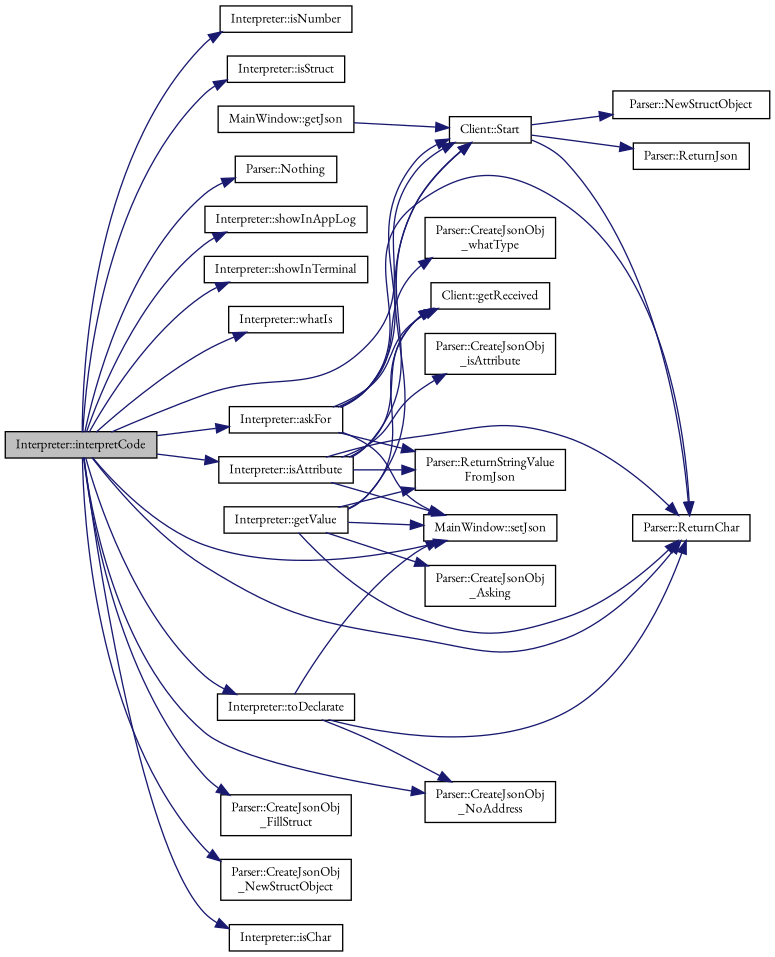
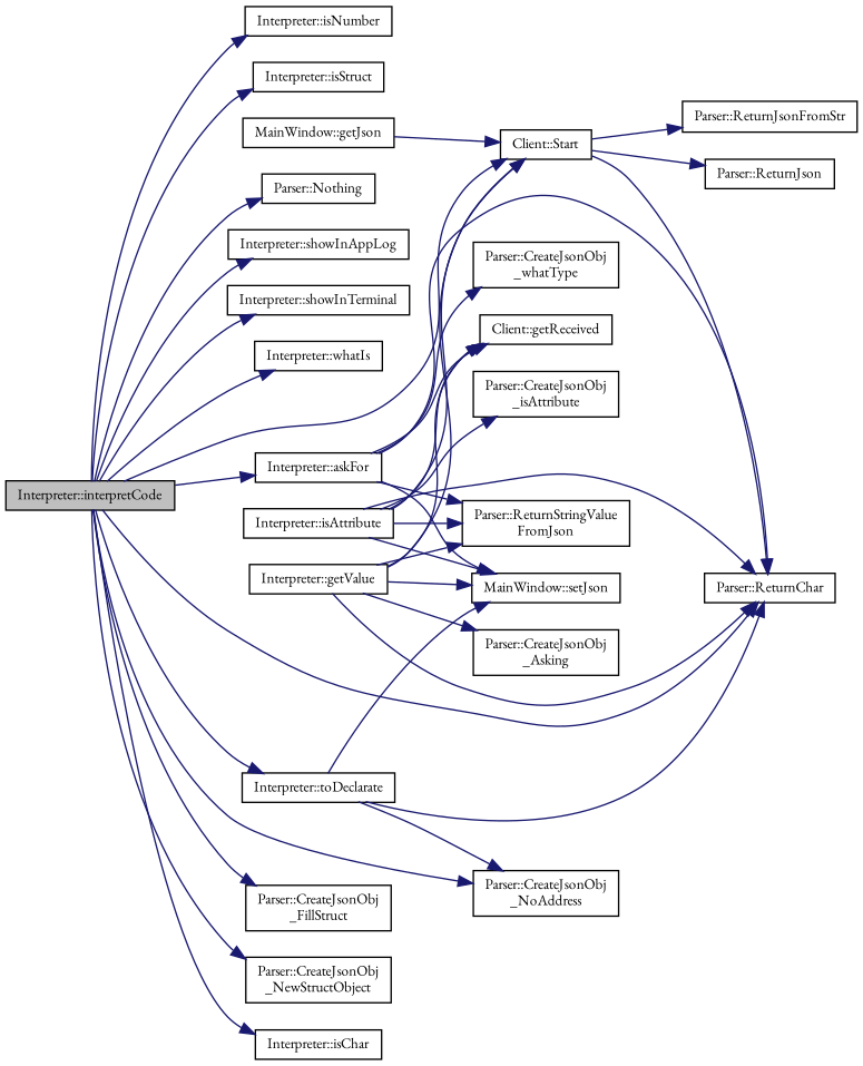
  digraph {
    fontname="EB Garamond"
    rankdir=LR
    node [color=black fillcolor=white fontname="EB Garamond" fontsize=10 shape=record style=filled]
    edge [color=midnightblue fontname="EB Garamond" fontsize=10 labelfontname=Helvetica labelfontsize=10 style=solid]
    n1 [fillcolor=grey75 fontcolor=black height=0.2 label="Interpreter::interpretCode" width=0.4]
    n2 [height=0.2 label="Interpreter::askFor" width=0.4]
    n3 [height=0.2 label="Parser::ReturnChar" width=0.4]
    n4 [height=0.2 label="MainWindow::setJson" width=0.4]
    n5 [height=0.2 label="Client::Start" width=0.4]
    n6 [height=0.2 label="Parser::CreateJsonObj\l_FillStruct" width=0.4]
    n7 [height=0.2 label="Parser::CreateJsonObj\l_NewStructObject" width=0.4]
    n8 [height=0.2 label="Parser::CreateJsonObj\l_NoAddress" width=0.4]
    n9 [height=0.2 label="Interpreter::isAttribute" width=0.4]
    n10 [height=0.2 label="Interpreter::isChar" width=0.4]
    n11 [height=0.2 label="Interpreter::isNumber" width=0.4]
    n12 [height=0.2 label="Interpreter::isStruct" width=0.4]
    n13 [height=0.2 label="Parser::Nothing" width=0.4]
    n14 [height=0.2 label="Interpreter::showInAppLog" width=0.4]
    n15 [height=0.2 label="Interpreter::showInTerminal" width=0.4]
    n16 [height=0.2 label="Interpreter::toDeclarate" width=0.4]
    n17 [height=0.2 label="Interpreter::whatIs" width=0.4]
    n18 [height=0.2 label="Parser::CreateJsonObj\l_whatType" width=0.4]
    n19 [height=0.2 label="Client::getReceived" width=0.4]
    n20 [height=0.2 label="Parser::ReturnStringValue\lFromJson" width=0.4]
    n21 [height=0.2 label="Parser::ReturnJson" width=0.4]
-   n22 [height=0.2 label="Parser::NewStructObject" width=0.4]
+   n22 [height=0.2 label="Parser::ReturnJsonFromStr" width=0.4]
    n23 [height=0.2 label="Interpreter::getValue" width=0.4]
    n24 [height=0.2 label="Parser::CreateJsonObj\l_Asking" width=0.4]
    n25 [height=0.2 label="Parser::CreateJsonObj\l_isAttribute" width=0.4]
    n26 [height=0.2 label="MainWindow::getJson" width=0.4]
    n1 -> n2
    n1 -> n3
-   n1 -> n4
    n1 -> n5
    n1 -> n6
    n1 -> n7
    n1 -> n8
-   n1 -> n9
    n1 -> n10
    n1 -> n11
    n1 -> n12
    n1 -> n13
    n1 -> n14
    n1 -> n15
    n1 -> n16
    n1 -> n17
    n2 -> n3
    n2 -> n4
-   n2 -> n5
    n2 -> n18
    n2 -> n19
    n2 -> n20
    n5 -> n3
    n5 -> n21
    n5 -> n22
    n9 -> n3
    n9 -> n4
    n9 -> n5
    n9 -> n19
    n9 -> n20
    n9 -> n25
    n16 -> n3
    n16 -> n4
    n16 -> n8
    n23 -> n3
    n23 -> n4
    n23 -> n5
    n23 -> n19
    n23 -> n20
    n23 -> n24
    n26 -> n5
  }
